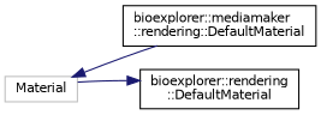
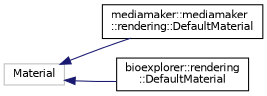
  digraph {
    rankdir=LR
    node [color=black fillcolor=white fontname=Helvetica fontsize=10 shape=record style=filled]
    edge [color=midnightblue dir=back fontname=Helvetica fontsize=10 labelfontname=Helvetica labelfontsize=10 style=solid]
    n1 [color=grey75 height=0.2 label=Material width=0.4]
-   n2 [height=0.2 label="bioexplorer::mediamaker\l::rendering::DefaultMaterial" width=0.4]
+   n2 [height=0.2 label="mediamaker::mediamaker\l::rendering::DefaultMaterial" width=0.4]
    n3 [height=0.2 label="bioexplorer::rendering\l::DefaultMaterial" width=0.4]
    n1 -> n2
-   n3 -> n1
+   n1 -> n3
  }
